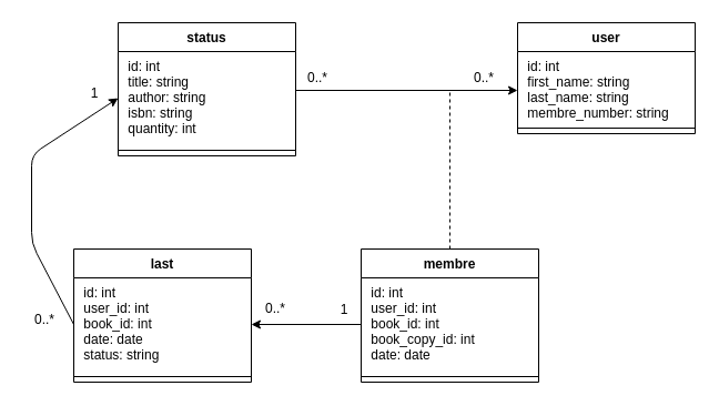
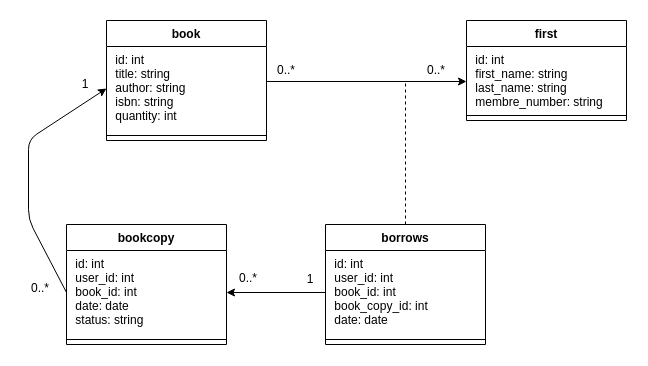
  <mxCell id="0" />
  <mxCell id="1" parent="0" />
- <mxCell id="2" value="user" style="swimlane;fontStyle=1;align=center;verticalAlign=top;childLayout=stackLayout;horizontal=1;startSize=26;horizontalStack=0;resizeParent=1;resizeParentMax=0;resizeLast=0;collapsible=1;marginBottom=0;" parent="1" vertex="1"><mxGeometry x="466" y="20" width="160" height="100" as="geometry" /></mxCell>
+ <mxCell id="2" value="first" style="swimlane;fontStyle=1;align=center;verticalAlign=top;childLayout=stackLayout;horizontal=1;startSize=26;horizontalStack=0;resizeParent=1;resizeParentMax=0;resizeLast=0;collapsible=1;marginBottom=0;" parent="1" vertex="1"><mxGeometry x="466" y="20" width="160" height="100" as="geometry" /></mxCell>
  <mxCell id="3" value=" id: int&#10; first_name: string&#10; last_name: string&#10; membre_number: string" style="text;strokeColor=none;fillColor=none;align=left;verticalAlign=top;spacingLeft=4;spacingRight=4;overflow=hidden;rotatable=0;points=[[0,0.5],[1,0.5]];portConstraint=eastwest;" parent="2" vertex="1"><mxGeometry y="26" width="160" height="64" as="geometry" /></mxCell>
  <mxCell id="4" value="" style="line;strokeWidth=1;fillColor=none;align=left;verticalAlign=middle;spacingTop=-1;spacingLeft=3;spacingRight=3;rotatable=0;labelPosition=right;points=[];portConstraint=eastwest;" parent="2" vertex="1"><mxGeometry y="90" width="160" height="10" as="geometry" /></mxCell>
- <mxCell id="5" value="status" style="swimlane;fontStyle=1;align=center;verticalAlign=top;childLayout=stackLayout;horizontal=1;startSize=26;horizontalStack=0;resizeParent=1;resizeParentMax=0;resizeLast=0;collapsible=1;marginBottom=0;" parent="1" vertex="1"><mxGeometry x="106" y="20" width="160" height="120" as="geometry" /></mxCell>
+ <mxCell id="5" value="book" style="swimlane;fontStyle=1;align=center;verticalAlign=top;childLayout=stackLayout;horizontal=1;startSize=26;horizontalStack=0;resizeParent=1;resizeParentMax=0;resizeLast=0;collapsible=1;marginBottom=0;" parent="1" vertex="1"><mxGeometry x="106" y="20" width="160" height="120" as="geometry" /></mxCell>
  <mxCell id="6" value=" id: int&#10; title: string&#10; author: string&#10; isbn: string&#10; quantity: int" style="text;align=left;verticalAlign=top;spacingLeft=4;spacingRight=4;overflow=hidden;rotatable=0;points=[[0,0.5],[1,0.5]];portConstraint=eastwest;" parent="5" vertex="1"><mxGeometry y="26" width="160" height="84" as="geometry" /></mxCell>
  <mxCell id="7" value="" style="line;strokeWidth=1;fillColor=none;align=left;verticalAlign=middle;spacingTop=-1;spacingLeft=3;spacingRight=3;rotatable=0;labelPosition=right;points=[];portConstraint=eastwest;" parent="5" vertex="1"><mxGeometry y="110" width="160" height="10" as="geometry" /></mxCell>
  <mxCell id="8" style="edgeStyle=none;html=1;" parent="1" edge="1"><mxGeometry relative="1" as="geometry"><mxPoint x="266" y="81" as="sourcePoint" /><mxPoint x="466" y="81" as="targetPoint" /></mxGeometry></mxCell>
  <mxCell id="9" value="0..*" style="text;html=1;strokeColor=none;fillColor=none;align=center;verticalAlign=middle;whiteSpace=wrap;rounded=0;" parent="1" vertex="1"><mxGeometry x="416" y="60" width="40" height="20" as="geometry" /></mxCell>
  <mxCell id="10" value="0..*" style="text;html=1;strokeColor=none;fillColor=none;align=center;verticalAlign=middle;whiteSpace=wrap;rounded=0;" parent="1" vertex="1"><mxGeometry x="266" y="60" width="40" height="20" as="geometry" /></mxCell>
- <mxCell id="11" value="membre" style="swimlane;fontStyle=1;align=center;verticalAlign=top;childLayout=stackLayout;horizontal=1;startSize=26;horizontalStack=0;resizeParent=1;resizeParentMax=0;resizeLast=0;collapsible=1;marginBottom=0;" parent="1" vertex="1"><mxGeometry x="325" y="224" width="160" height="120" as="geometry" /></mxCell>
+ <mxCell id="11" value="borrows" style="swimlane;fontStyle=1;align=center;verticalAlign=top;childLayout=stackLayout;horizontal=1;startSize=26;horizontalStack=0;resizeParent=1;resizeParentMax=0;resizeLast=0;collapsible=1;marginBottom=0;" parent="1" vertex="1"><mxGeometry x="325" y="224" width="160" height="120" as="geometry" /></mxCell>
  <mxCell id="12" value=" id: int&#10; user_id: int&#10; book_id: int&#10; book_copy_id: int&#10; date: date&#10;" style="text;align=left;verticalAlign=top;spacingLeft=4;spacingRight=4;overflow=hidden;rotatable=0;points=[[0,0.5],[1,0.5]];portConstraint=eastwest;" parent="11" vertex="1"><mxGeometry y="26" width="160" height="84" as="geometry" /></mxCell>
  <mxCell id="13" value="" style="line;strokeWidth=1;fillColor=none;align=left;verticalAlign=middle;spacingTop=-1;spacingLeft=3;spacingRight=3;rotatable=0;labelPosition=right;points=[];portConstraint=eastwest;" parent="11" vertex="1"><mxGeometry y="110" width="160" height="10" as="geometry" /></mxCell>
  <mxCell id="14" value="" style="endArrow=none;html=1;rounded=0;dashed=1;startArrow=none;exitX=0.5;exitY=0;exitDx=0;exitDy=0;" parent="1" source="11" edge="1"><mxGeometry width="50" height="50" relative="1" as="geometry"><mxPoint x="325" y="220" as="sourcePoint" /><mxPoint x="405" y="80" as="targetPoint" /></mxGeometry></mxCell>
- <mxCell id="15" value="last" style="swimlane;fontStyle=1;align=center;verticalAlign=top;childLayout=stackLayout;horizontal=1;startSize=26;horizontalStack=0;resizeParent=1;resizeParentMax=0;resizeLast=0;collapsible=1;marginBottom=0;" vertex="1" parent="1"><mxGeometry x="66" y="224" width="160" height="120" as="geometry" /></mxCell>
+ <mxCell id="15" value="bookcopy" style="swimlane;fontStyle=1;align=center;verticalAlign=top;childLayout=stackLayout;horizontal=1;startSize=26;horizontalStack=0;resizeParent=1;resizeParentMax=0;resizeLast=0;collapsible=1;marginBottom=0;" vertex="1" parent="1"><mxGeometry x="66" y="224" width="160" height="120" as="geometry" /></mxCell>
  <mxCell id="16" value=" id: int&#10; user_id: int&#10; book_id: int&#10; date: date&#10; status: string&#10;" style="text;align=left;verticalAlign=top;spacingLeft=4;spacingRight=4;overflow=hidden;rotatable=0;points=[[0,0.5],[1,0.5]];portConstraint=eastwest;" vertex="1" parent="15"><mxGeometry y="26" width="160" height="84" as="geometry" /></mxCell>
  <mxCell id="17" value="" style="line;strokeWidth=1;fillColor=none;align=left;verticalAlign=middle;spacingTop=-1;spacingLeft=3;spacingRight=3;rotatable=0;labelPosition=right;points=[];portConstraint=eastwest;" vertex="1" parent="15"><mxGeometry y="110" width="160" height="10" as="geometry" /></mxCell>
  <mxCell id="18" style="edgeStyle=none;html=1;exitX=0;exitY=0.5;exitDx=0;exitDy=0;entryX=0;entryY=0.5;entryDx=0;entryDy=0;" edge="1" parent="1" source="16" target="6"><mxGeometry relative="1" as="geometry"><Array as="points"><mxPoint x="28" y="219" /><mxPoint x="28" y="139" /></Array></mxGeometry></mxCell>
  <mxCell id="19" style="edgeStyle=none;html=1;exitX=0;exitY=0.5;exitDx=0;exitDy=0;entryX=1;entryY=0.5;entryDx=0;entryDy=0;" edge="1" parent="1" source="12" target="16"><mxGeometry relative="1" as="geometry" /></mxCell>
  <mxCell id="20" value="0..*" style="text;html=1;strokeColor=none;fillColor=none;align=center;verticalAlign=middle;whiteSpace=wrap;rounded=0;" vertex="1" parent="1"><mxGeometry x="228" y="268" width="40" height="20" as="geometry" /></mxCell>
  <mxCell id="21" value="1" style="text;html=1;strokeColor=none;fillColor=none;align=center;verticalAlign=middle;whiteSpace=wrap;rounded=0;" vertex="1" parent="1"><mxGeometry x="290" y="269" width="40" height="20" as="geometry" /></mxCell>
  <mxCell id="22" value="1" style="text;html=1;strokeColor=none;fillColor=none;align=center;verticalAlign=middle;whiteSpace=wrap;rounded=0;" vertex="1" parent="1"><mxGeometry x="65" y="74" width="40" height="20" as="geometry" /></mxCell>
  <mxCell id="23" value="0..*" style="text;html=1;strokeColor=none;fillColor=none;align=center;verticalAlign=middle;whiteSpace=wrap;rounded=0;" vertex="1" parent="1"><mxGeometry x="20" y="278" width="40" height="20" as="geometry" /></mxCell>
